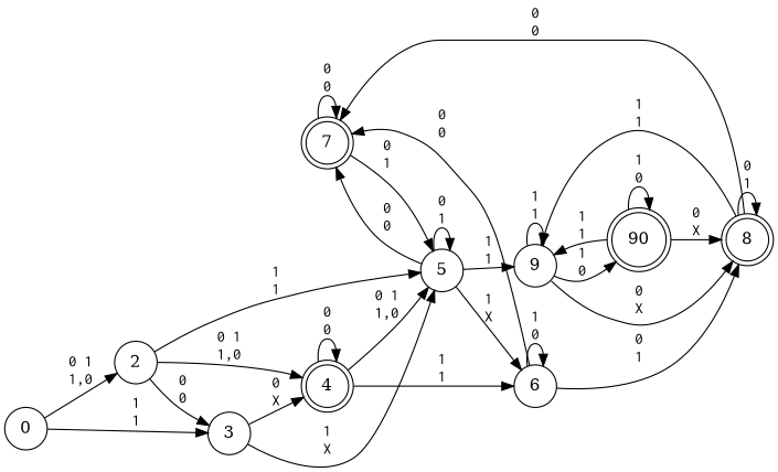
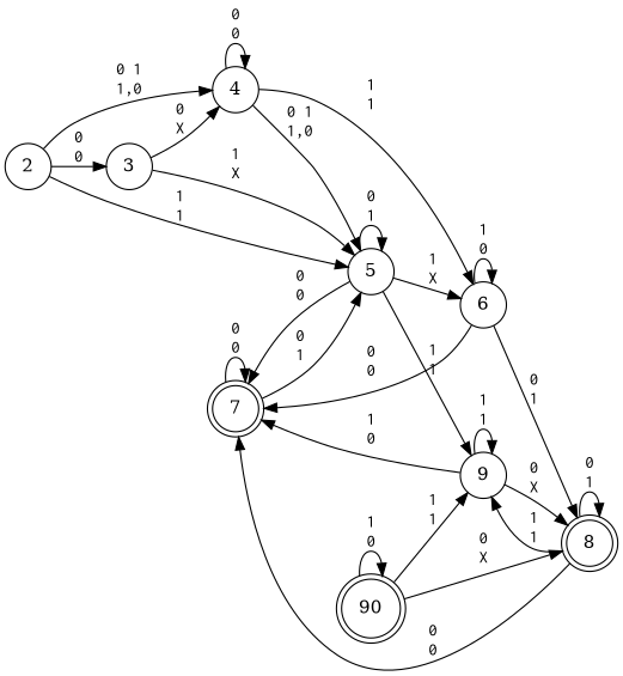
  digraph {
    rankdir=LR
    node [shape=circle]
    edge [fontname=Courier]
    7 [height=.5 shape=doublecircle width=.5]
    5 [height=.5 width=.5]
    6 [height=.5 width=.5]
    9 [height=.5 width=.5]
    8 [height=.5 shape=doublecircle width=.5]
    n6 [height=.5 label=90 shape=doublecircle width=.5]
-   0 [height=.5 width=.5]
    2 [height=.5 width=.5]
    3 [height=.5 width=.5]
-   4 [height=.5 shape=doublecircle width=.5]
+   4 [height=.5 width=.5]
    7 -> 7 [label="0\n0"]
    7 -> 5 [label="0\n1"]
    5 -> 7 [label="0\n0"]
    5 -> 5 [label="0\n1"]
    5 -> 6 [label="1\nX"]
    5 -> 9 [label="1\n1"]
    6 -> 7 [label="0\n0"]
    6 -> 6 [label="1\n0"]
    6 -> 8 [label="0\n1"]
    9 -> 9 [label="1\n1"]
    9 -> 8 [label="0\nX"]
-   9 -> n6 [label="1\n0"]
+   9 -> 7 [label="1\n0"]
    8 -> 7 [label="0\n0"]
    8 -> 9 [label="1\n1"]
    8 -> 8 [label="0\n1"]
    n6 -> 9 [label="1\n1"]
    n6 -> 8 [label="0\nX"]
    n6 -> n6 [label="1\n0"]
-   0 -> 2 [label="0 1\n1,0"]
-   0 -> 3 [label="1\n1"]
    2 -> 5 [label="1\n1"]
    2 -> 3 [label="0\n0"]
    2 -> 4 [label="0 1\n1,0"]
    3 -> 5 [label="1\nX"]
    3 -> 4 [label="0\nX"]
    4 -> 5 [label="0 1\n1,0"]
    4 -> 6 [label="1\n1"]
    4 -> 4 [label="0\n0"]
  }
